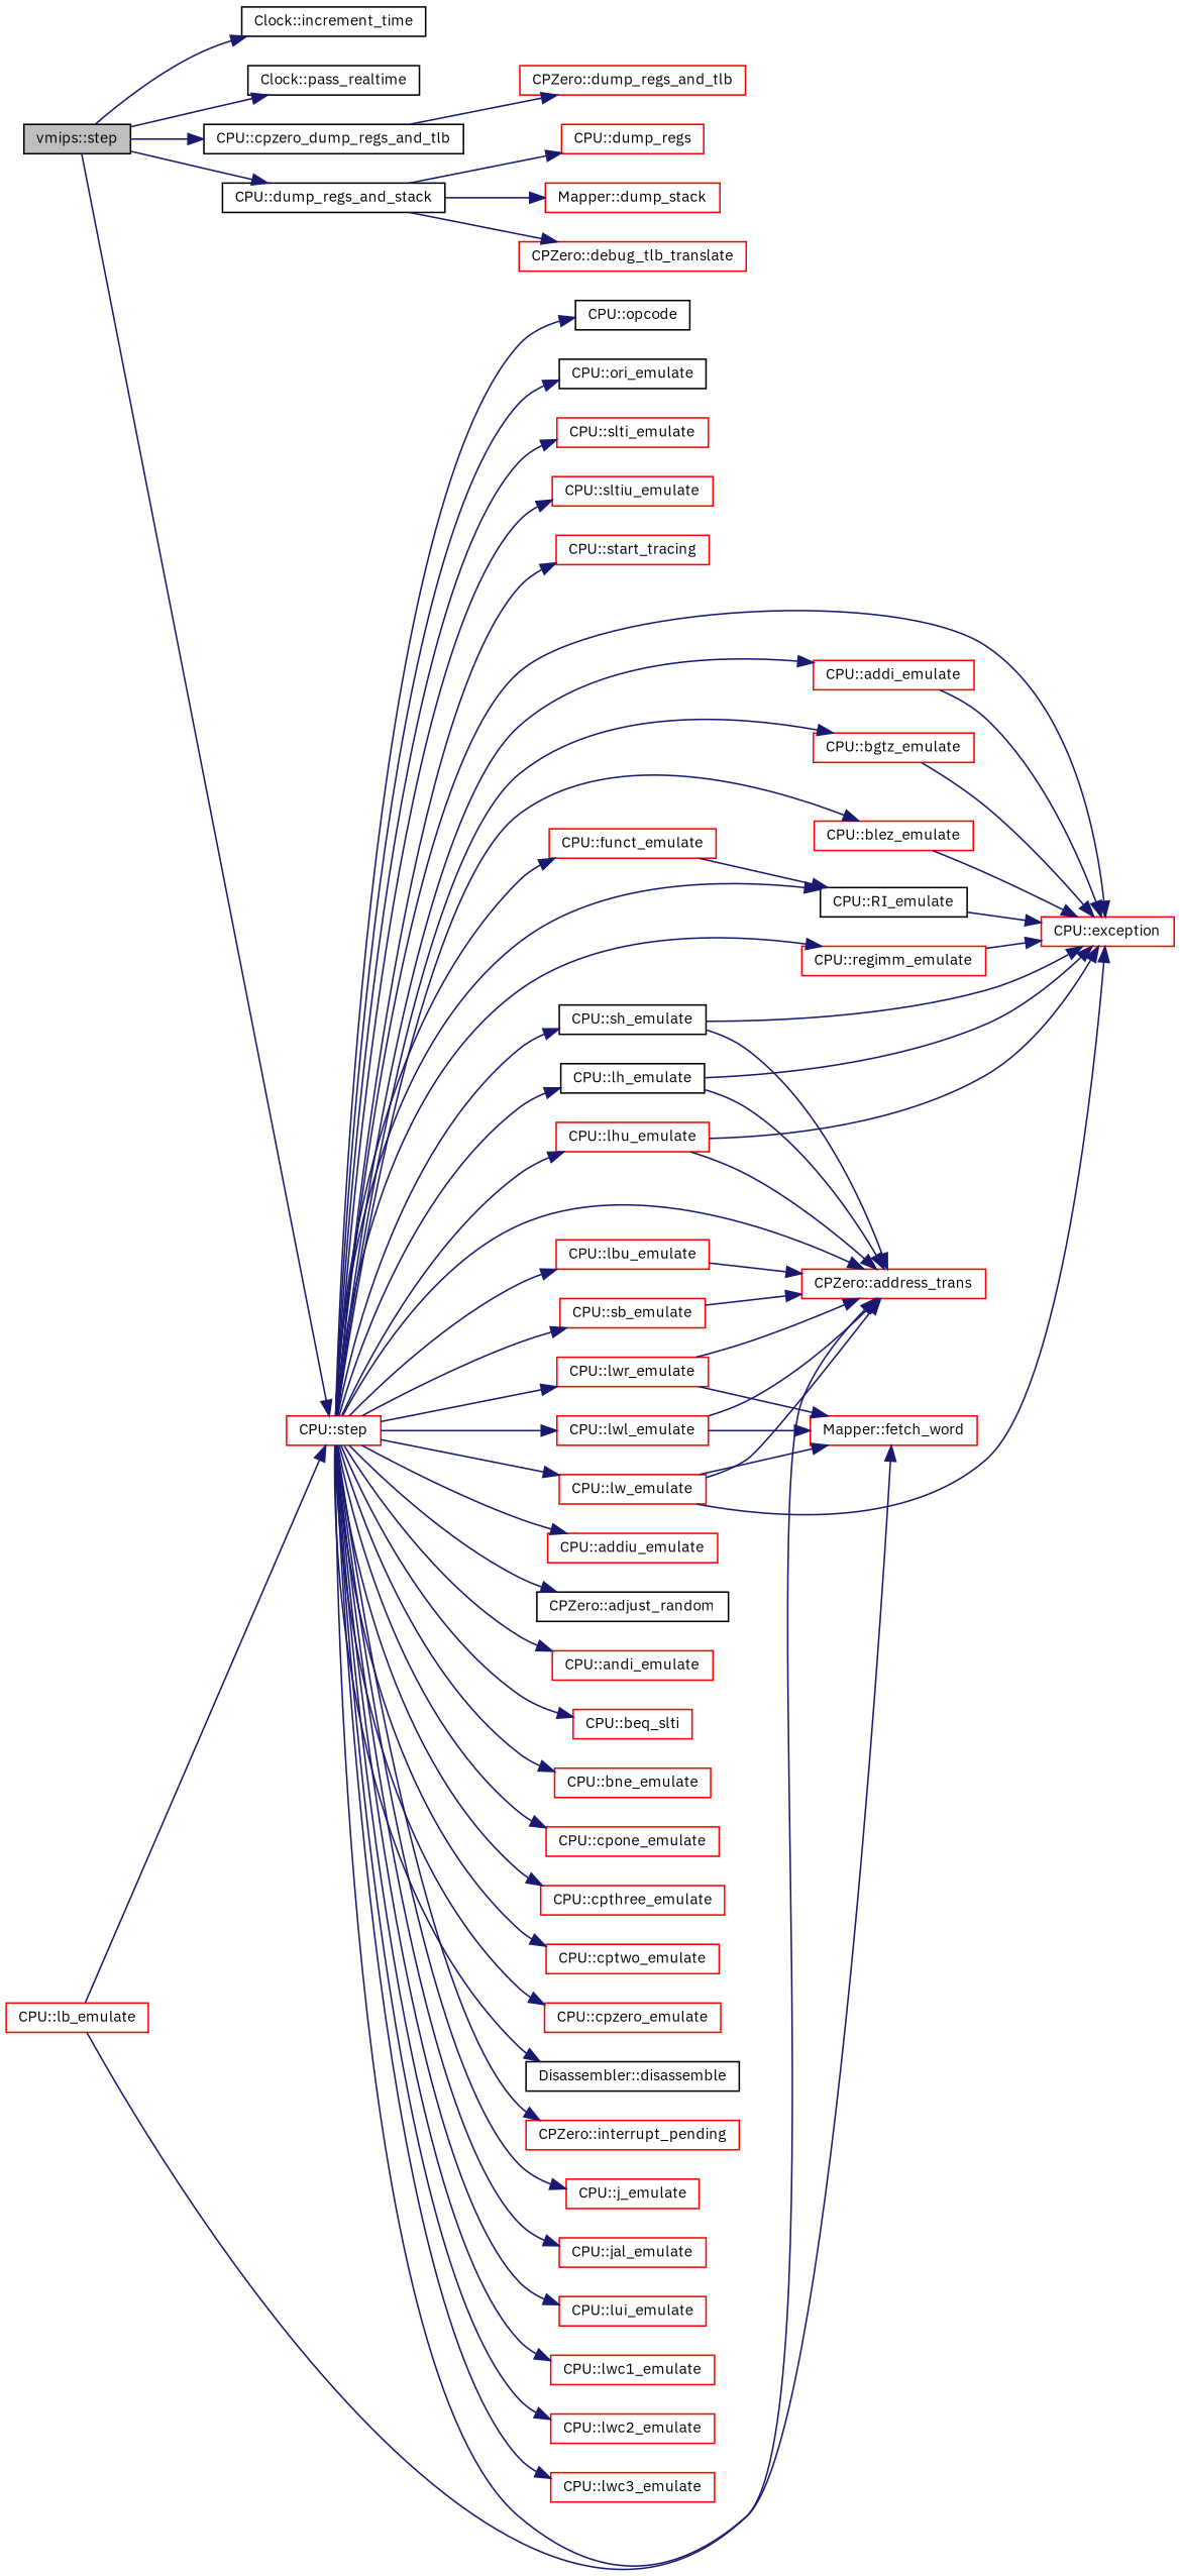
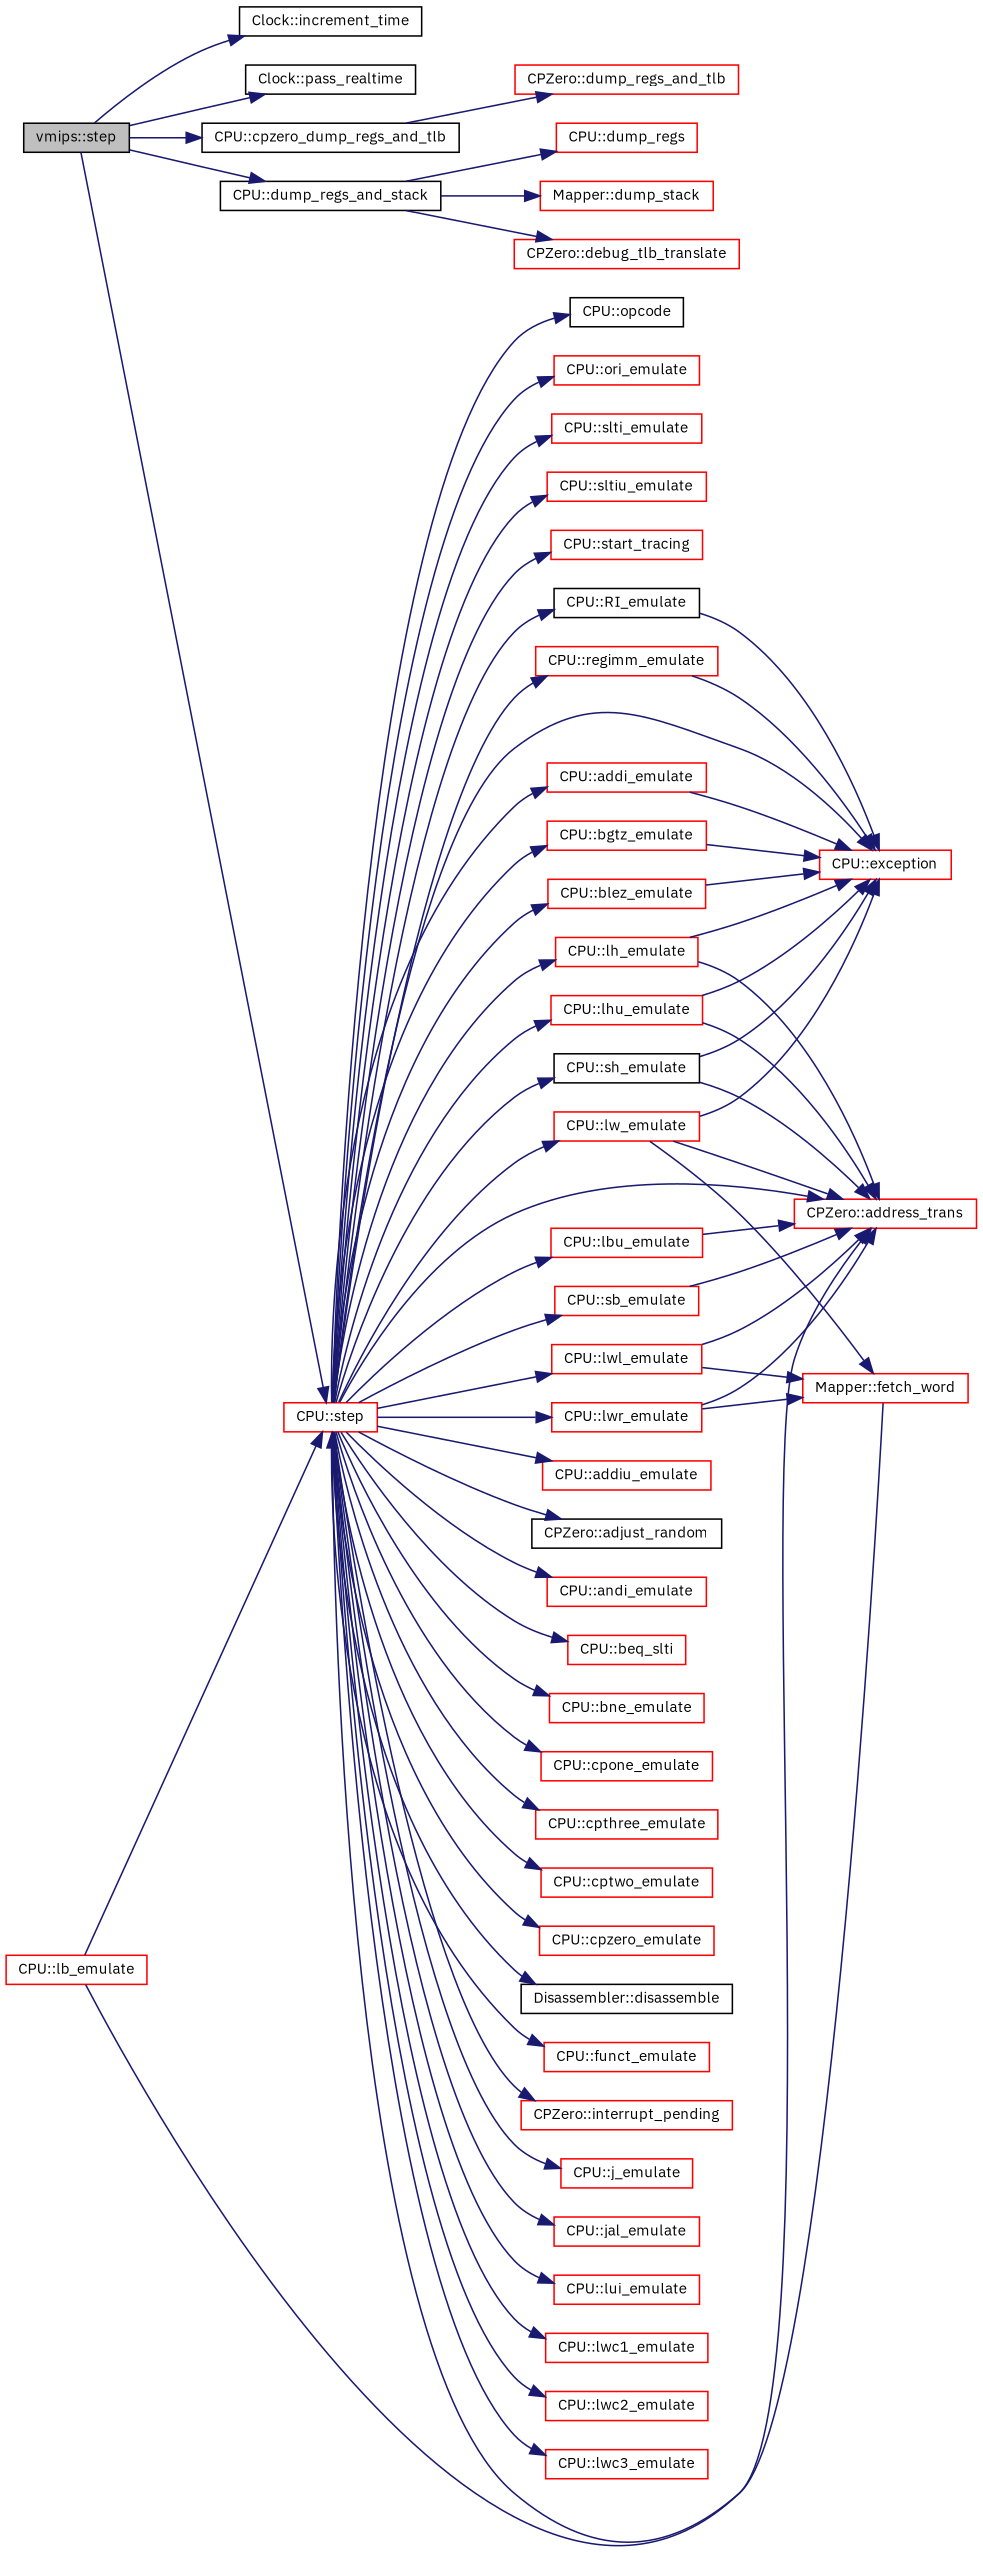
  digraph {
    fontname="IBM Plex Sans"
    rankdir=LR
    node [color=red fillcolor=white fontname="IBM Plex Sans" fontsize=10 shape=record style=filled]
    edge [color=midnightblue fontname="IBM Plex Sans" fontsize=10 labelfontname=FreeSans labelfontsize=10 style=solid]
    n1 [color=black fillcolor=grey75 fontcolor=black height=0.2 label="vmips::step" width=0.4]
    n2 [color=black height=0.2 label="CPU::cpzero_dump_regs_and_tlb" width=0.4]
    n3 [color=black height=0.2 label="CPU::dump_regs_and_stack" width=0.4]
    n4 [color=black height=0.2 label="Clock::increment_time" width=0.4]
    n5 [color=black height=0.2 label="Clock::pass_realtime" width=0.4]
    n6 [height=0.2 label="CPU::step" width=0.4]
    n7 [height=0.2 label="CPZero::dump_regs_and_tlb" width=0.4]
    n8 [height=0.2 label="CPZero::debug_tlb_translate" width=0.4]
    n9 [height=0.2 label="CPU::dump_regs" width=0.4]
    n10 [height=0.2 label="Mapper::dump_stack" width=0.4]
    n11 [height=0.2 label="CPU::addi_emulate" width=0.4]
    n12 [height=0.2 label="CPU::exception" width=0.4]
    n13 [height=0.2 label="CPU::addiu_emulate" width=0.4]
    n14 [height=0.2 label="CPZero::address_trans" width=0.4]
    n15 [color=black height=0.2 label="CPZero::adjust_random" width=0.4]
    n16 [height=0.2 label="CPU::andi_emulate" width=0.4]
    n17 [height=0.2 label="CPU::beq_slti" width=0.4]
    n18 [height=0.2 label="CPU::bgtz_emulate" width=0.4]
    n19 [height=0.2 label="CPU::blez_emulate" width=0.4]
    n20 [height=0.2 label="CPU::bne_emulate" width=0.4]
    n21 [height=0.2 label="CPU::cpone_emulate" width=0.4]
    n22 [height=0.2 label="CPU::cpthree_emulate" width=0.4]
    n23 [height=0.2 label="CPU::cptwo_emulate" width=0.4]
    n24 [height=0.2 label="CPU::cpzero_emulate" width=0.4]
    n25 [color=black height=0.2 label="Disassembler::disassemble" width=0.4]
    n26 [height=0.2 label="Mapper::fetch_word" width=0.4]
    n27 [height=0.2 label="CPU::funct_emulate" width=0.4]
    n28 [color=black height=0.2 label="CPU::RI_emulate" width=0.4]
    n29 [height=0.2 label="CPZero::interrupt_pending" width=0.4]
    n30 [height=0.2 label="CPU::j_emulate" width=0.4]
    n31 [height=0.2 label="CPU::jal_emulate" width=0.4]
    n32 [height=0.2 label="CPU::lbu_emulate" width=0.4]
-   n33 [color=black height=0.2 label="CPU::lh_emulate" width=0.4]
+   n33 [height=0.2 label="CPU::lh_emulate" width=0.4]
    n34 [height=0.2 label="CPU::lhu_emulate" width=0.4]
    n35 [height=0.2 label="CPU::lui_emulate" width=0.4]
    n36 [height=0.2 label="CPU::lw_emulate" width=0.4]
    n37 [height=0.2 label="CPU::lwc1_emulate" width=0.4]
    n38 [height=0.2 label="CPU::lwc2_emulate" width=0.4]
    n39 [height=0.2 label="CPU::lwc3_emulate" width=0.4]
    n40 [height=0.2 label="CPU::lwl_emulate" width=0.4]
    n41 [height=0.2 label="CPU::lwr_emulate" width=0.4]
    n42 [color=black height=0.2 label="CPU::opcode" width=0.4]
-   n43 [color=black height=0.2 label="CPU::ori_emulate" width=0.4]
+   n43 [height=0.2 label="CPU::ori_emulate" width=0.4]
    n44 [height=0.2 label="CPU::regimm_emulate" width=0.4]
    n45 [height=0.2 label="CPU::sb_emulate" width=0.4]
    n46 [color=black height=0.2 label="CPU::sh_emulate" width=0.4]
    n47 [height=0.2 label="CPU::slti_emulate" width=0.4]
    n48 [height=0.2 label="CPU::sltiu_emulate" width=0.4]
    n49 [height=0.2 label="CPU::start_tracing" width=0.4]
    n50 [height=0.2 label="CPU::lb_emulate" width=0.4]
    n1 -> n2
    n1 -> n3
    n1 -> n4
    n1 -> n5
    n1 -> n6
    n2 -> n7
    n3 -> n8
    n3 -> n9
    n3 -> n10
    n6 -> n11
    n6 -> n12
    n6 -> n13
    n6 -> n14
    n6 -> n15
    n6 -> n16
    n6 -> n17
    n6 -> n18
    n6 -> n19
    n6 -> n20
    n6 -> n21
    n6 -> n22
    n6 -> n23
    n6 -> n24
    n6 -> n25
-   n6 -> n26
+   n26 -> n6
    n6 -> n27
    n6 -> n28
    n6 -> n29
    n6 -> n30
    n6 -> n31
    n6 -> n32
    n6 -> n33
    n6 -> n34
    n6 -> n35
    n6 -> n36
    n6 -> n37
    n6 -> n38
    n6 -> n39
    n6 -> n40
    n6 -> n41
    n6 -> n42
    n6 -> n43
    n6 -> n44
    n6 -> n45
    n6 -> n46
    n6 -> n47
    n6 -> n48
    n6 -> n49
    n11 -> n12
    n18 -> n12
    n19 -> n12
-   n27 -> n28
    n28 -> n12
    n32 -> n14
    n33 -> n12
    n33 -> n14
    n34 -> n12
    n34 -> n14
    n36 -> n12
    n36 -> n14
    n36 -> n26
    n40 -> n14
    n40 -> n26
    n41 -> n14
    n41 -> n26
    n44 -> n12
    n45 -> n14
    n46 -> n12
    n46 -> n14
    n50 -> n6
    n50 -> n14
  }
